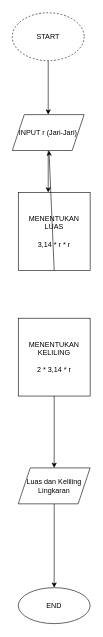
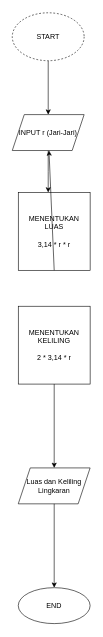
  <mxCell id="0" />
  <mxCell id="1" parent="0" />
  <mxCell id="2" value="" style="edgeStyle=orthogonalEdgeStyle;rounded=0;orthogonalLoop=1;jettySize=auto;html=1;" parent="1" source="3" target="5" edge="1"><mxGeometry relative="1" as="geometry" /></mxCell>
  <mxCell id="3" value="START" style="ellipse;whiteSpace=wrap;html=1;dashed=1;" parent="1" vertex="1"><mxGeometry x="20" y="20" width="120" height="80" as="geometry" /></mxCell>
  <mxCell id="4" value="" style="edgeStyle=orthogonalEdgeStyle;rounded=0;orthogonalLoop=1;jettySize=auto;html=1;" parent="1" source="5" edge="1"><mxGeometry relative="1" as="geometry"><mxPoint x="80" y="320" as="targetPoint" /></mxGeometry></mxCell>
  <mxCell id="5" value="INPUT r (Jari-Jari)" style="shape=parallelogram;perimeter=parallelogramPerimeter;whiteSpace=wrap;html=1;fixedSize=1;" parent="1" vertex="1"><mxGeometry x="20" y="190" width="120" height="60" as="geometry" /></mxCell>
  <mxCell id="6" value="MENENTUKAN LUAS&lt;br&gt;&lt;br&gt;3,14 * r * r" style="whiteSpace=wrap;html=1;" parent="1" vertex="1"><mxGeometry x="30" y="320" width="120" height="130" as="geometry" /></mxCell>
- <mxCell id="7" value="MENENTUKAN KELILING&lt;br&gt;&lt;br&gt;2 * 3,14 * r" style="whiteSpace=wrap;html=1;" parent="1" vertex="1"><mxGeometry x="30" y="530" width="120" height="130" as="geometry" /></mxCell>
+ <mxCell id="7" value="MENENTUKAN KELILING&lt;br&gt;&lt;br&gt;2 * 3,14 * r" style="whiteSpace=wrap;html=1;" parent="1" vertex="1"><mxGeometry x="30" y="510" width="120" height="130" as="geometry" /></mxCell>
  <mxCell id="8" value="END" style="ellipse;whiteSpace=wrap;html=1;" parent="1" vertex="1"><mxGeometry x="30" y="980" width="120" height="60" as="geometry" /></mxCell>
  <mxCell id="9" value="" style="endArrow=classic;html=1;rounded=0;exitX=0.5;exitY=1;exitDx=0;exitDy=0;" edge="1" parent="1" source="6" target="5"><mxGeometry width="50" height="50" relative="1" as="geometry"><mxPoint x="-70" y="600" as="sourcePoint" /><mxPoint x="-20" y="550" as="targetPoint" /></mxGeometry></mxCell>
  <mxCell id="10" value="Luas dan Keliling Lingkaran" style="shape=parallelogram;perimeter=parallelogramPerimeter;whiteSpace=wrap;html=1;fixedSize=1;" vertex="1" parent="1"><mxGeometry x="30" y="780" width="120" height="60" as="geometry" /></mxCell>
  <mxCell id="11" value="" style="endArrow=classic;html=1;rounded=0;exitX=0.5;exitY=1;exitDx=0;exitDy=0;" edge="1" parent="1" source="7" target="10"><mxGeometry width="50" height="50" relative="1" as="geometry"><mxPoint x="-70" y="700" as="sourcePoint" /><mxPoint x="-20" y="650" as="targetPoint" /></mxGeometry></mxCell>
  <mxCell id="12" value="" style="endArrow=classic;html=1;rounded=0;exitX=0.5;exitY=1;exitDx=0;exitDy=0;entryX=0.5;entryY=0;entryDx=0;entryDy=0;" edge="1" parent="1" source="10" target="8"><mxGeometry width="50" height="50" relative="1" as="geometry"><mxPoint x="-70" y="1000" as="sourcePoint" /><mxPoint x="-20" y="950" as="targetPoint" /></mxGeometry></mxCell>
